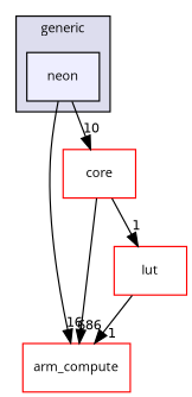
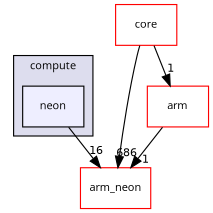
  digraph {
    compound=true
    fontname="Open Sans"
    node [fillcolor=white fontname="Open Sans" fontsize=10 shape=box style=filled color=red]
    edge [fontname="Open Sans" headlabel=1 labeldistance=1.5 labelfontname=Helvetica labelfontsize=10]
    n1 [fillcolor="#eeeeff" label=neon pencolor=black color=""]
-   n2 [label=arm_compute]
+   n2 [label=arm_neon]
    n3 [label=core]
-   n4 [label=lut]
+   n4 [label=arm]
    subgraph cluster_1 {
      bgcolor="#ddddee"
      fontsize=10
-     label=generic
+     label=compute
      pencolor=black
      n1
    }
    n1 -> n2 [headlabel=16]
-   n1 -> n3 [headlabel=10]
    n3 -> n2 [headlabel=686]
    n3 -> n4
    n4 -> n2
  }
